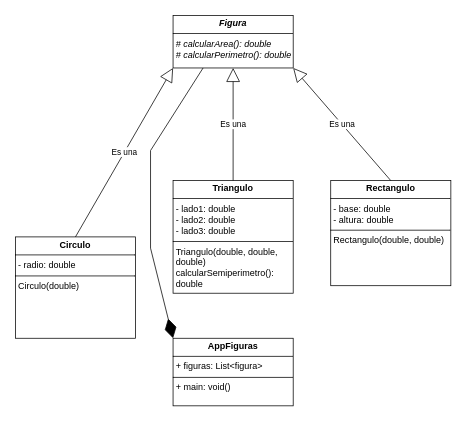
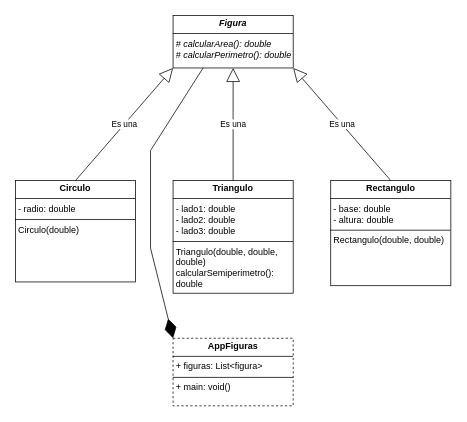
  <mxCell id="0" />
  <mxCell id="1" parent="0" />
  <mxCell id="2" value="&lt;p style=&quot;margin:0px;margin-top:4px;text-align:center;&quot;&gt;&lt;b&gt;&lt;i&gt;Figura&lt;/i&gt;&lt;/b&gt;&lt;/p&gt;&lt;hr size=&quot;1&quot; style=&quot;border-style:solid;&quot;&gt;&lt;p style=&quot;margin:0px;margin-left:4px;&quot;&gt;&lt;/p&gt;&lt;p style=&quot;margin:0px;margin-left:4px;&quot;&gt;&lt;i&gt;# calcularArea(): double&lt;/i&gt;&lt;/p&gt;&lt;p style=&quot;margin:0px;margin-left:4px;&quot;&gt;&lt;i&gt;# calcularPerimetro(): double&lt;/i&gt;&lt;/p&gt;" style="verticalAlign=top;align=left;overflow=fill;html=1;whiteSpace=wrap;" parent="1" vertex="1"><mxGeometry x="230" y="20" width="160" height="70" as="geometry" /></mxCell>
- <mxCell id="3" value="&lt;p style=&quot;margin:0px;margin-top:4px;text-align:center;&quot;&gt;&lt;b&gt;Circulo&lt;/b&gt;&lt;/p&gt;&lt;hr size=&quot;1&quot; style=&quot;border-style:solid;&quot;&gt;&lt;p style=&quot;margin:0px;margin-left:4px;&quot;&gt;- radio: double&lt;/p&gt;&lt;hr size=&quot;1&quot; style=&quot;border-style:solid;&quot;&gt;&lt;p style=&quot;margin:0px;margin-left:4px;&quot;&gt;Circulo(double)&lt;/p&gt;" style="verticalAlign=top;align=left;overflow=fill;html=1;whiteSpace=wrap;" parent="1" vertex="1"><mxGeometry x="20" y="315" width="160" height="135" as="geometry" /></mxCell>
+ <mxCell id="3" value="&lt;p style=&quot;margin:0px;margin-top:4px;text-align:center;&quot;&gt;&lt;b&gt;Circulo&lt;/b&gt;&lt;/p&gt;&lt;hr size=&quot;1&quot; style=&quot;border-style:solid;&quot;&gt;&lt;p style=&quot;margin:0px;margin-left:4px;&quot;&gt;- radio: double&lt;/p&gt;&lt;hr size=&quot;1&quot; style=&quot;border-style:solid;&quot;&gt;&lt;p style=&quot;margin:0px;margin-left:4px;&quot;&gt;Circulo(double)&lt;/p&gt;" style="verticalAlign=top;align=left;overflow=fill;html=1;whiteSpace=wrap;" parent="1" vertex="1"><mxGeometry x="20" y="240" width="160" height="135" as="geometry" /></mxCell>
  <mxCell id="4" value="&lt;p style=&quot;margin:0px;margin-top:4px;text-align:center;&quot;&gt;&lt;b&gt;Triangulo&lt;/b&gt;&lt;/p&gt;&lt;hr size=&quot;1&quot; style=&quot;border-style:solid;&quot;&gt;&lt;p style=&quot;margin:0px;margin-left:4px;&quot;&gt;- lado1: double&lt;/p&gt;&lt;p style=&quot;margin:0px;margin-left:4px;&quot;&gt;- lado2: double&lt;/p&gt;&lt;p style=&quot;margin:0px;margin-left:4px;&quot;&gt;- lado3: double&lt;/p&gt;&lt;hr size=&quot;1&quot; style=&quot;border-style:solid;&quot;&gt;&lt;p style=&quot;margin:0px;margin-left:4px;&quot;&gt;&lt;span style=&quot;background-color: transparent; color: light-dark(rgb(0, 0, 0), rgb(255, 255, 255));&quot;&gt;Triangulo(double, double, double)&lt;/span&gt;&lt;/p&gt;&lt;p style=&quot;margin:0px;margin-left:4px;&quot;&gt;&lt;span style=&quot;background-color: transparent; color: light-dark(rgb(0, 0, 0), rgb(255, 255, 255));&quot;&gt;calcularSemiperimetro(): double&lt;/span&gt;&lt;/p&gt;" style="verticalAlign=top;align=left;overflow=fill;html=1;whiteSpace=wrap;" parent="1" vertex="1"><mxGeometry x="230" y="240" width="160" height="150" as="geometry" /></mxCell>
  <mxCell id="5" value="&lt;p style=&quot;margin:0px;margin-top:4px;text-align:center;&quot;&gt;&lt;b&gt;Rectangulo&lt;/b&gt;&lt;/p&gt;&lt;hr size=&quot;1&quot; style=&quot;border-style:solid;&quot;&gt;&lt;p style=&quot;margin: 0px 0px 0px 4px;&quot;&gt;- base: double&lt;/p&gt;&lt;p style=&quot;margin: 0px 0px 0px 4px;&quot;&gt;- altura: double&lt;/p&gt;&lt;hr size=&quot;1&quot; style=&quot;border-style:solid;&quot;&gt;&lt;p style=&quot;margin:0px;margin-left:4px;&quot;&gt;Rectangulo(double, double)&lt;/p&gt;&lt;p style=&quot;margin:0px;margin-left:4px;&quot;&gt;&lt;br&gt;&lt;/p&gt;" style="verticalAlign=top;align=left;overflow=fill;html=1;whiteSpace=wrap;" parent="1" vertex="1"><mxGeometry x="440" y="240" width="160" height="140" as="geometry" /></mxCell>
- <mxCell id="6" value="&lt;p style=&quot;margin:0px;margin-top:4px;text-align:center;&quot;&gt;&lt;b&gt;AppFiguras&lt;/b&gt;&lt;/p&gt;&lt;hr size=&quot;1&quot; style=&quot;border-style:solid;&quot;&gt;&lt;p style=&quot;margin:0px;margin-left:4px;&quot;&gt;+ figuras: List&amp;lt;figura&amp;gt;&amp;nbsp;&lt;/p&gt;&lt;hr size=&quot;1&quot; style=&quot;border-style:solid;&quot;&gt;&lt;p style=&quot;margin:0px;margin-left:4px;&quot;&gt;+ main: void()&lt;/p&gt;" style="verticalAlign=top;align=left;overflow=fill;html=1;whiteSpace=wrap;" parent="1" vertex="1"><mxGeometry x="230" y="450" width="160" height="90" as="geometry" /></mxCell>
+ <mxCell id="6" value="&lt;p style=&quot;margin:0px;margin-top:4px;text-align:center;&quot;&gt;&lt;b&gt;AppFiguras&lt;/b&gt;&lt;/p&gt;&lt;hr size=&quot;1&quot; style=&quot;border-style:solid;&quot;&gt;&lt;p style=&quot;margin:0px;margin-left:4px;&quot;&gt;+ figuras: List&amp;lt;figura&amp;gt;&amp;nbsp;&lt;/p&gt;&lt;hr size=&quot;1&quot; style=&quot;border-style:solid;&quot;&gt;&lt;p style=&quot;margin:0px;margin-left:4px;&quot;&gt;+ main: void()&lt;/p&gt;" style="verticalAlign=top;align=left;overflow=fill;html=1;whiteSpace=wrap;dashed=1;" parent="1" vertex="1"><mxGeometry x="230" y="450" width="160" height="90" as="geometry" /></mxCell>
  <mxCell id="7" value="Es una" style="endArrow=block;endSize=16;endFill=0;html=1;rounded=0;entryX=0;entryY=1;entryDx=0;entryDy=0;exitX=0.5;exitY=0;exitDx=0;exitDy=0;" parent="1" source="3" target="2" edge="1"><mxGeometry width="160" relative="1" as="geometry"><mxPoint x="260" y="370" as="sourcePoint" /><mxPoint x="420" y="370" as="targetPoint" /></mxGeometry></mxCell>
  <mxCell id="8" value="Es una" style="endArrow=block;endSize=16;endFill=0;html=1;rounded=0;entryX=0.5;entryY=1;entryDx=0;entryDy=0;exitX=0.5;exitY=0;exitDx=0;exitDy=0;" parent="1" source="4" target="2" edge="1"><mxGeometry width="160" relative="1" as="geometry"><mxPoint x="110" y="250" as="sourcePoint" /><mxPoint x="280" y="100" as="targetPoint" /></mxGeometry></mxCell>
  <mxCell id="9" value="Es una" style="endArrow=block;endSize=16;endFill=0;html=1;rounded=0;entryX=1;entryY=1;entryDx=0;entryDy=0;exitX=0.5;exitY=0;exitDx=0;exitDy=0;" parent="1" source="5" target="2" edge="1"><mxGeometry width="160" relative="1" as="geometry"><mxPoint x="110" y="250" as="sourcePoint" /><mxPoint x="240" y="100" as="targetPoint" /></mxGeometry></mxCell>
  <mxCell id="10" value="" style="endArrow=diamondThin;endFill=1;endSize=24;html=1;rounded=0;entryX=0;entryY=0;entryDx=0;entryDy=0;exitX=0.25;exitY=1;exitDx=0;exitDy=0;" parent="1" source="2" target="6" edge="1"><mxGeometry width="160" relative="1" as="geometry"><mxPoint x="260" y="370" as="sourcePoint" /><mxPoint x="420" y="370" as="targetPoint" /><Array as="points"><mxPoint x="200" y="200" /><mxPoint x="200" y="330" /></Array></mxGeometry></mxCell>
